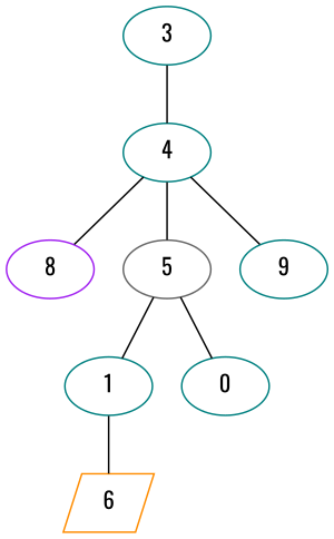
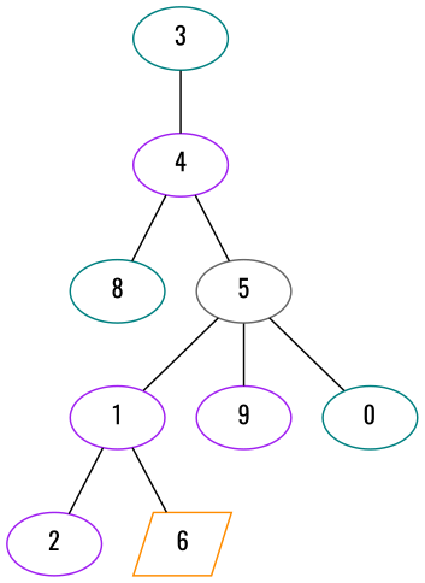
  graph {
    fontname=Oswald
    node [color=teal fontname=Oswald shape=ellipse]
    edge [fontname=Oswald]
-   1
+   1 [color=purple]
+   2 [color=purple]
    6 [color=darkorange shape=parallelogram]
    3
-   4
-   8 [color=purple]
+   4 [color=purple]
+   8
    5 [color=gray40]
-   9
+   9 [color=purple]
    0
+   1 -- 2
    1 -- 6
    3 -- 4
    4 -- 8
    4 -- 5
-   4 -- 9
+   5 -- 9
    5 -- 1
    5 -- 0
  }
